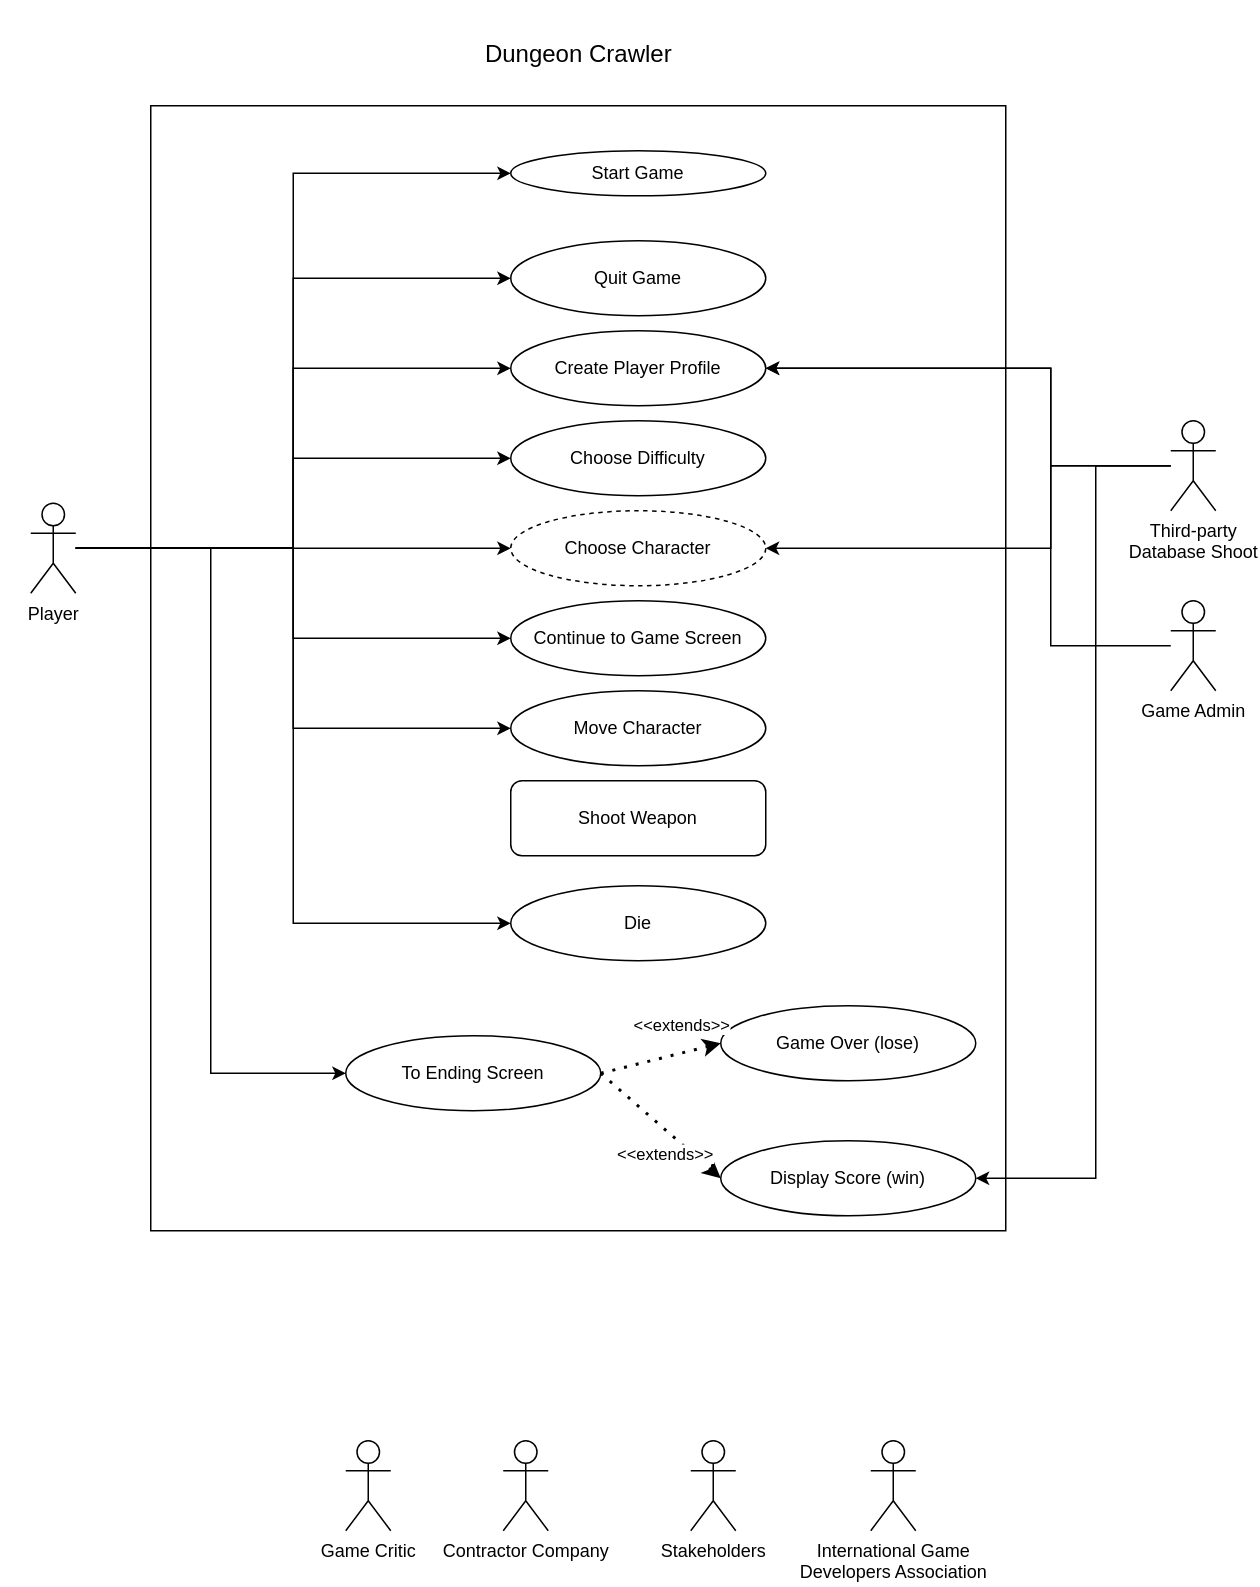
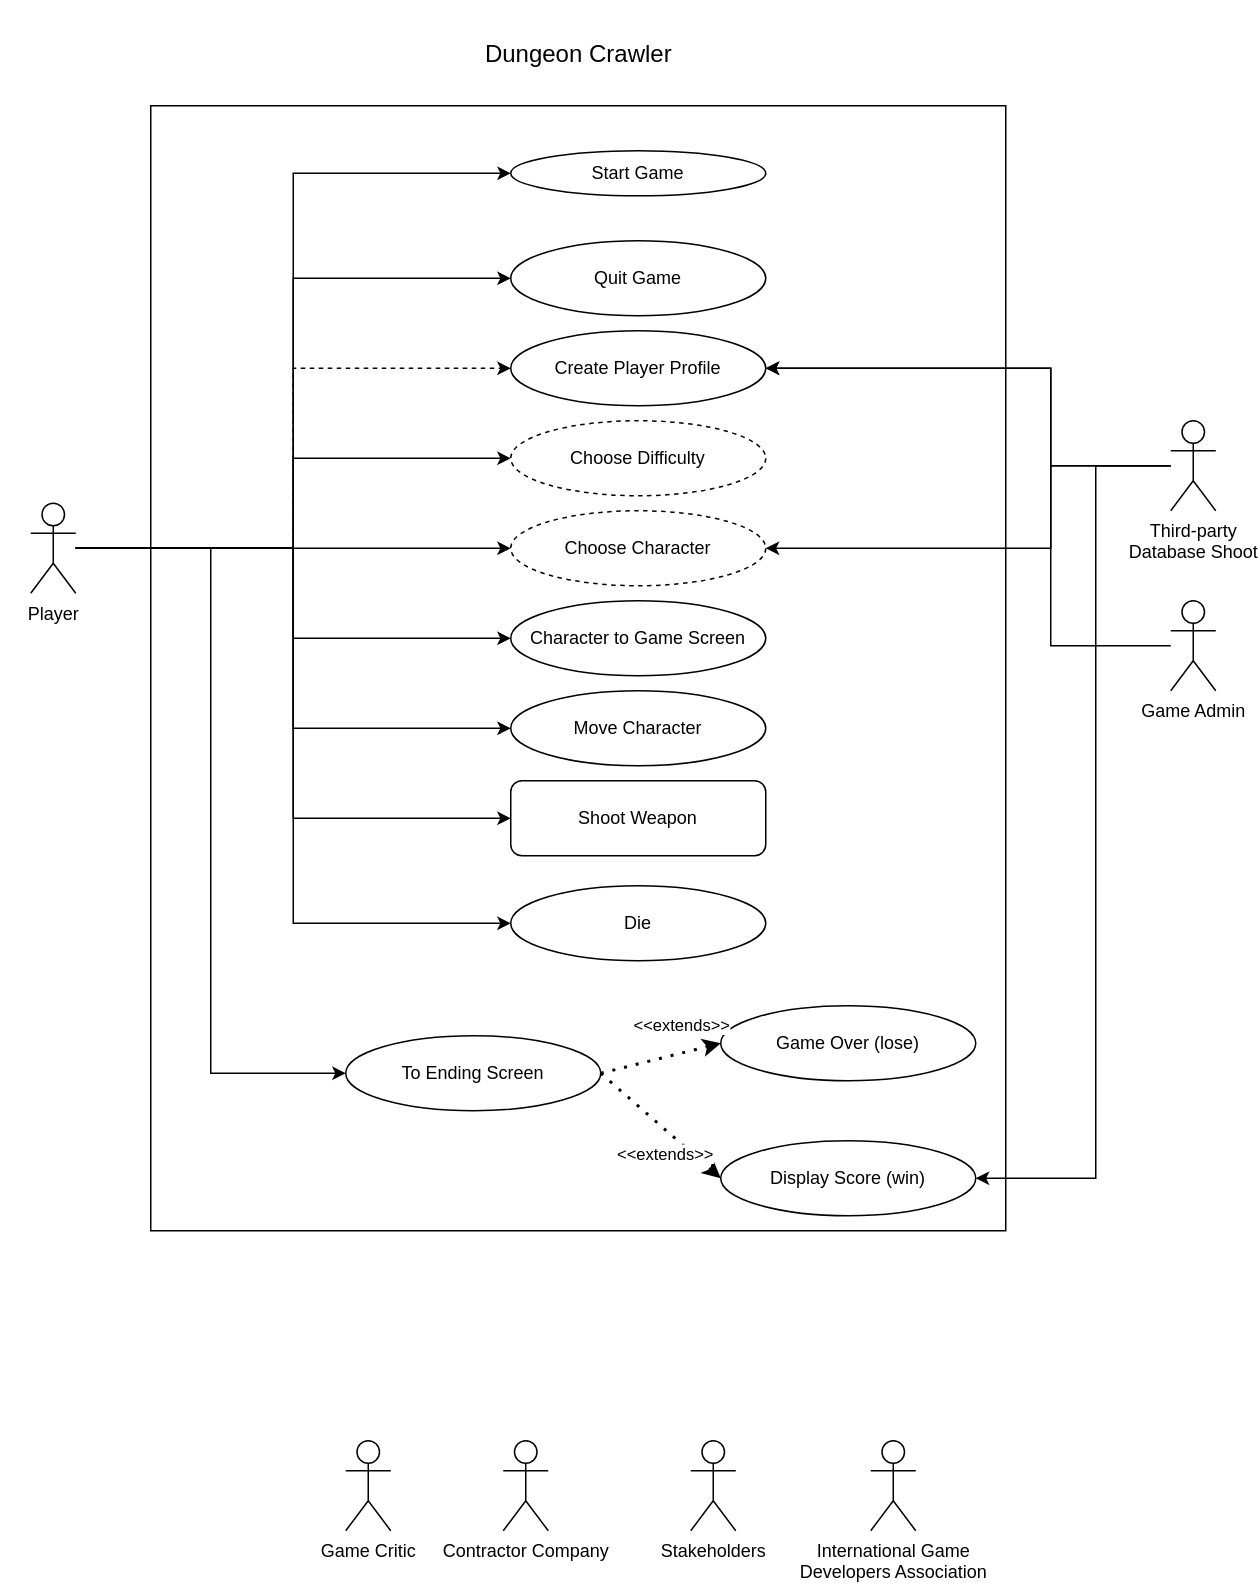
  <mxCell id="0" />
  <mxCell id="1" parent="0" />
  <mxCell id="2" style="edgeStyle=orthogonalEdgeStyle;rounded=0;orthogonalLoop=1;jettySize=auto;html=1;entryX=0;entryY=0.5;entryDx=0;entryDy=0;" parent="1" source="12" target="24" edge="1"><mxGeometry relative="1" as="geometry" /></mxCell>
  <mxCell id="3" style="edgeStyle=orthogonalEdgeStyle;rounded=0;orthogonalLoop=1;jettySize=auto;html=1;entryX=0;entryY=0.5;entryDx=0;entryDy=0;" parent="1" source="12" target="33" edge="1"><mxGeometry relative="1" as="geometry" /></mxCell>
- <mxCell id="4" style="edgeStyle=orthogonalEdgeStyle;rounded=0;orthogonalLoop=1;jettySize=auto;html=1;entryX=0;entryY=0.5;entryDx=0;entryDy=0;" parent="1" source="12" target="22" edge="1"><mxGeometry relative="1" as="geometry" /></mxCell>
+ <mxCell id="4" style="edgeStyle=orthogonalEdgeStyle;rounded=0;orthogonalLoop=1;jettySize=auto;html=1;entryX=0;entryY=0.5;entryDx=0;entryDy=0;dashed=1;" parent="1" source="12" target="22" edge="1"><mxGeometry relative="1" as="geometry" /></mxCell>
  <mxCell id="5" style="edgeStyle=orthogonalEdgeStyle;rounded=0;orthogonalLoop=1;jettySize=auto;html=1;entryX=0;entryY=0.5;entryDx=0;entryDy=0;" parent="1" source="12" target="34" edge="1"><mxGeometry relative="1" as="geometry" /></mxCell>
  <mxCell id="6" style="edgeStyle=orthogonalEdgeStyle;rounded=0;orthogonalLoop=1;jettySize=auto;html=1;entryX=0;entryY=0.5;entryDx=0;entryDy=0;" parent="1" source="12" target="23" edge="1"><mxGeometry relative="1" as="geometry" /></mxCell>
  <mxCell id="7" style="edgeStyle=orthogonalEdgeStyle;rounded=0;orthogonalLoop=1;jettySize=auto;html=1;entryX=0;entryY=0.5;entryDx=0;entryDy=0;" parent="1" source="12" target="28" edge="1"><mxGeometry relative="1" as="geometry" /></mxCell>
  <mxCell id="8" style="edgeStyle=orthogonalEdgeStyle;rounded=0;orthogonalLoop=1;jettySize=auto;html=1;entryX=0;entryY=0.5;entryDx=0;entryDy=0;" parent="1" source="12" target="25" edge="1"><mxGeometry relative="1" as="geometry" /></mxCell>
+ <mxCell id="9" style="edgeStyle=orthogonalEdgeStyle;rounded=0;orthogonalLoop=1;jettySize=auto;html=1;entryX=0;entryY=0.5;entryDx=0;entryDy=0;" parent="1" source="12" target="35" edge="1"><mxGeometry relative="1" as="geometry" /></mxCell>
  <mxCell id="10" style="edgeStyle=orthogonalEdgeStyle;rounded=0;orthogonalLoop=1;jettySize=auto;html=1;entryX=0;entryY=0.5;entryDx=0;entryDy=0;" parent="1" source="12" target="32" edge="1"><mxGeometry relative="1" as="geometry" /></mxCell>
  <mxCell id="11" style="edgeStyle=orthogonalEdgeStyle;rounded=0;orthogonalLoop=1;jettySize=auto;html=1;entryX=0;entryY=0.5;entryDx=0;entryDy=0;" parent="1" source="12" target="26" edge="1"><mxGeometry relative="1" as="geometry" /></mxCell>
  <mxCell id="12" value="Player" style="shape=umlActor;verticalLabelPosition=bottom;verticalAlign=top;html=1;outlineConnect=0;" parent="1" vertex="1"><mxGeometry x="20" y="335" width="30" height="60" as="geometry" /></mxCell>
  <mxCell id="13" style="edgeStyle=orthogonalEdgeStyle;rounded=0;orthogonalLoop=1;jettySize=auto;html=1;entryX=1;entryY=0.5;entryDx=0;entryDy=0;" parent="1" source="14" target="22" edge="1"><mxGeometry relative="1" as="geometry"><Array as="points"><mxPoint x="700" y="430" /><mxPoint x="700" y="245" /></Array></mxGeometry></mxCell>
  <mxCell id="14" value="Game Admin" style="shape=umlActor;verticalLabelPosition=bottom;verticalAlign=top;html=1;outlineConnect=0;" parent="1" vertex="1"><mxGeometry x="780" y="400" width="30" height="60" as="geometry" /></mxCell>
  <mxCell id="15" value="Contractor Company" style="shape=umlActor;verticalLabelPosition=bottom;verticalAlign=top;html=1;outlineConnect=0;" parent="1" vertex="1"><mxGeometry x="335" y="960" width="30" height="60" as="geometry" /></mxCell>
  <mxCell id="16" style="edgeStyle=orthogonalEdgeStyle;rounded=0;orthogonalLoop=1;jettySize=auto;html=1;entryX=1;entryY=0.5;entryDx=0;entryDy=0;" parent="1" source="19" target="29" edge="1"><mxGeometry relative="1" as="geometry"><Array as="points"><mxPoint x="730" y="310" /><mxPoint x="730" y="785" /></Array></mxGeometry></mxCell>
  <mxCell id="17" style="edgeStyle=orthogonalEdgeStyle;rounded=0;orthogonalLoop=1;jettySize=auto;html=1;entryX=1;entryY=0.5;entryDx=0;entryDy=0;" parent="1" source="19" target="22" edge="1"><mxGeometry relative="1" as="geometry"><Array as="points"><mxPoint x="700" y="310" /><mxPoint x="700" y="245" /></Array></mxGeometry></mxCell>
  <mxCell id="18" style="edgeStyle=orthogonalEdgeStyle;rounded=0;orthogonalLoop=1;jettySize=auto;html=1;entryX=1;entryY=0.5;entryDx=0;entryDy=0;" parent="1" source="19" target="23" edge="1"><mxGeometry relative="1" as="geometry"><Array as="points"><mxPoint x="700" y="310" /><mxPoint x="700" y="365" /></Array></mxGeometry></mxCell>
  <mxCell id="19" value="Third-party &lt;br&gt;Database Shoot" style="shape=umlActor;verticalLabelPosition=bottom;verticalAlign=top;html=1;outlineConnect=0;" parent="1" vertex="1"><mxGeometry x="780" y="280" width="30" height="60" as="geometry" /></mxCell>
  <mxCell id="20" value="Dungeon Crawler" style="text;html=1;align=center;verticalAlign=middle;resizable=0;points=[];autosize=1;strokeColor=none;fillColor=default;fontSize=16;" parent="1" vertex="1"><mxGeometry x="310" y="20" width="150" height="30" as="geometry" /></mxCell>
  <mxCell id="21" value="" style="rounded=0;whiteSpace=wrap;html=1;fillColor=none;" parent="1" vertex="1"><mxGeometry x="100" y="70" width="570" height="750" as="geometry" /></mxCell>
  <mxCell id="22" value="Create Player Profile" style="ellipse;whiteSpace=wrap;html=1;" parent="1" vertex="1"><mxGeometry x="340" y="220" width="170" height="50" as="geometry" /></mxCell>
  <mxCell id="23" value="Choose Character" style="ellipse;whiteSpace=wrap;html=1;dashed=1;" parent="1" vertex="1"><mxGeometry x="340" y="340" width="170" height="50" as="geometry" /></mxCell>
  <mxCell id="24" value="Start Game" style="ellipse;whiteSpace=wrap;html=1;" parent="1" vertex="1"><mxGeometry x="340" y="100" width="170" height="30" as="geometry" /></mxCell>
  <mxCell id="25" value="Move Character" style="ellipse;whiteSpace=wrap;html=1;" parent="1" vertex="1"><mxGeometry x="340" y="460" width="170" height="50" as="geometry" /></mxCell>
  <mxCell id="26" value="To Ending Screen" style="ellipse;whiteSpace=wrap;html=1;" parent="1" vertex="1"><mxGeometry x="230" y="690" width="170" height="50" as="geometry" /></mxCell>
  <mxCell id="27" value="Stakeholders" style="shape=umlActor;verticalLabelPosition=bottom;verticalAlign=top;html=1;outlineConnect=0;" parent="1" vertex="1"><mxGeometry x="460" y="960" width="30" height="60" as="geometry" /></mxCell>
- <mxCell id="28" value="Continue to Game Screen" style="ellipse;whiteSpace=wrap;html=1;" parent="1" vertex="1"><mxGeometry x="340" y="400" width="170" height="50" as="geometry" /></mxCell>
+ <mxCell id="28" value="Character to Game Screen" style="ellipse;whiteSpace=wrap;html=1;" parent="1" vertex="1"><mxGeometry x="340" y="400" width="170" height="50" as="geometry" /></mxCell>
  <mxCell id="29" value="Display Score (win)" style="ellipse;whiteSpace=wrap;html=1;" parent="1" vertex="1"><mxGeometry x="480" y="760" width="170" height="50" as="geometry" /></mxCell>
  <mxCell id="30" value="" style="endArrow=classic;dashed=1;html=1;dashPattern=1 3;strokeWidth=2;rounded=0;exitX=1;exitY=0.5;exitDx=0;exitDy=0;endFill=1;entryX=0;entryY=0.5;entryDx=0;entryDy=0;" parent="1" source="26" target="29" edge="1"><mxGeometry width="50" height="50" relative="1" as="geometry"><mxPoint x="520" y="725" as="sourcePoint" /><mxPoint x="565" y="827" as="targetPoint" /></mxGeometry></mxCell>
  <mxCell id="31" value="&amp;lt;&amp;lt;extends&amp;gt;&amp;gt;" style="edgeLabel;html=1;align=center;verticalAlign=middle;resizable=0;points=[];" parent="30" vertex="1" connectable="0"><mxGeometry x="-0.085" y="-2" relative="1" as="geometry"><mxPoint x="7" y="20" as="offset" /></mxGeometry></mxCell>
  <mxCell id="32" value="Die" style="ellipse;whiteSpace=wrap;html=1;" parent="1" vertex="1"><mxGeometry x="340" y="590" width="170" height="50" as="geometry" /></mxCell>
  <mxCell id="33" value="Quit Game" style="ellipse;whiteSpace=wrap;html=1;" parent="1" vertex="1"><mxGeometry x="340" y="160" width="170" height="50" as="geometry" /></mxCell>
- <mxCell id="34" value="Choose Difficulty" style="ellipse;whiteSpace=wrap;html=1;" parent="1" vertex="1"><mxGeometry x="340" y="280" width="170" height="50" as="geometry" /></mxCell>
+ <mxCell id="34" value="Choose Difficulty" style="ellipse;whiteSpace=wrap;html=1;dashed=1;" parent="1" vertex="1"><mxGeometry x="340" y="280" width="170" height="50" as="geometry" /></mxCell>
  <mxCell id="35" value="Shoot Weapon" style="whiteSpace=wrap;html=1;rounded=1;" parent="1" vertex="1"><mxGeometry x="340" y="520" width="170" height="50" as="geometry" /></mxCell>
  <mxCell id="36" value="Game Over (lose)" style="ellipse;whiteSpace=wrap;html=1;" parent="1" vertex="1"><mxGeometry x="480" y="670" width="170" height="50" as="geometry" /></mxCell>
  <mxCell id="37" value="" style="endArrow=classic;dashed=1;html=1;dashPattern=1 3;strokeWidth=2;rounded=0;exitX=1;exitY=0.5;exitDx=0;exitDy=0;endFill=1;entryX=0;entryY=0.5;entryDx=0;entryDy=0;" parent="1" source="26" target="36" edge="1"><mxGeometry width="50" height="50" relative="1" as="geometry"><mxPoint x="435" y="970" as="sourcePoint" /><mxPoint x="275" y="1010" as="targetPoint" /></mxGeometry></mxCell>
  <mxCell id="38" value="&amp;lt;&amp;lt;extends&amp;gt;&amp;gt;" style="edgeLabel;html=1;align=center;verticalAlign=middle;resizable=0;points=[];" parent="37" vertex="1" connectable="0"><mxGeometry x="-0.085" y="-2" relative="1" as="geometry"><mxPoint x="16" y="-25" as="offset" /></mxGeometry></mxCell>
  <mxCell id="39" value="Game Critic" style="shape=umlActor;verticalLabelPosition=bottom;verticalAlign=top;html=1;outlineConnect=0;" parent="1" vertex="1"><mxGeometry x="230" y="960" width="30" height="60" as="geometry" /></mxCell>
  <mxCell id="40" value="International Game &lt;br&gt;Developers Association" style="shape=umlActor;verticalLabelPosition=bottom;verticalAlign=top;html=1;outlineConnect=0;" parent="1" vertex="1"><mxGeometry x="580" y="960" width="30" height="60" as="geometry" /></mxCell>
